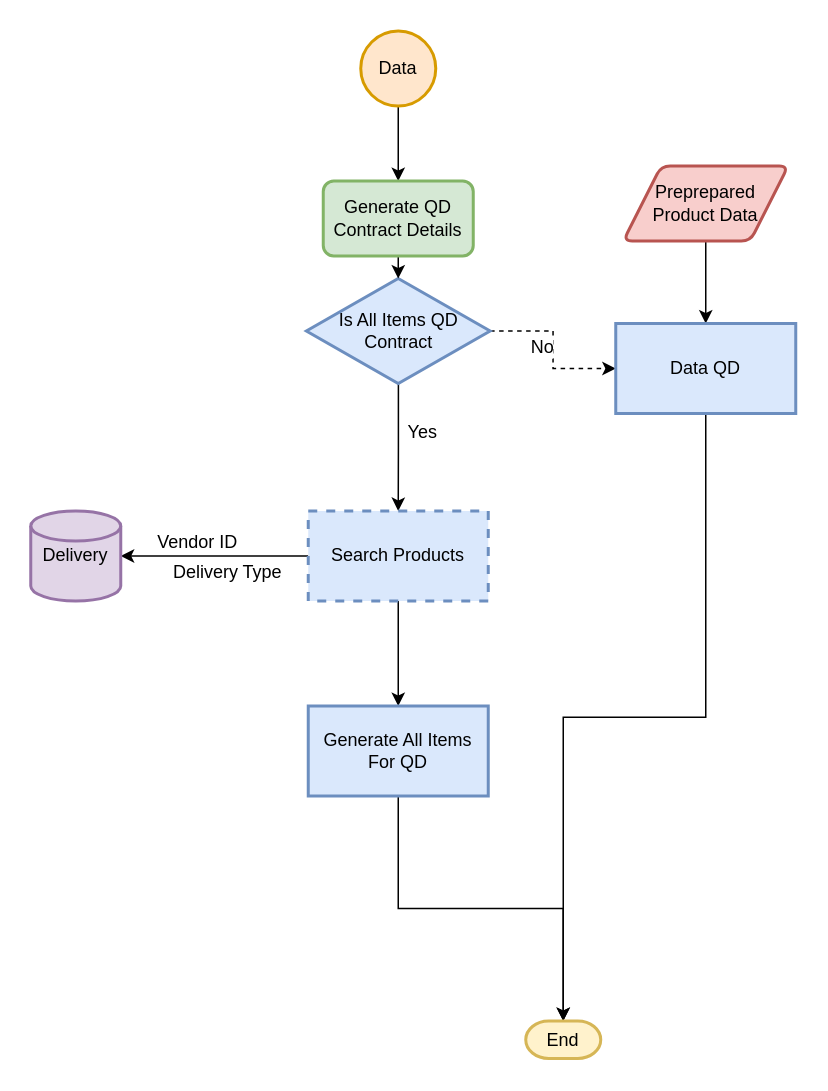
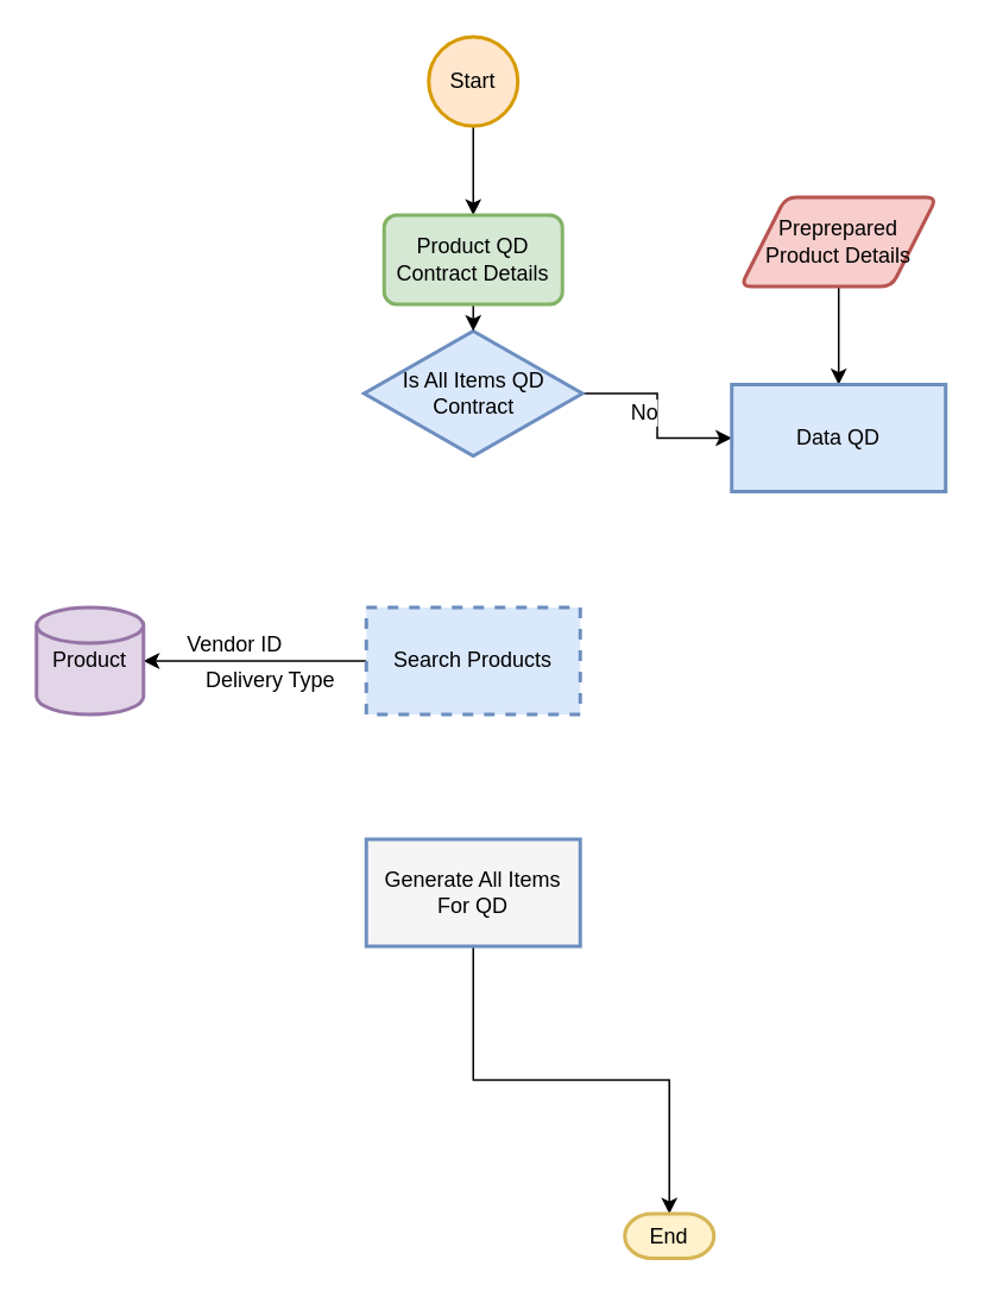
  <mxCell id="0" />
  <mxCell id="1" parent="0" />
  <mxCell id="2" style="edgeStyle=orthogonalEdgeStyle;rounded=0;orthogonalLoop=1;jettySize=auto;html=1;exitX=0.5;exitY=1;exitDx=0;exitDy=0;exitPerimeter=0;" parent="1" source="3" target="12" edge="1"><mxGeometry relative="1" as="geometry"><mxPoint x="430" y="100" as="targetPoint" /></mxGeometry></mxCell>
- <mxCell id="3" value="Data" style="strokeWidth=2;html=1;shape=mxgraph.flowchart.start_2;whiteSpace=wrap;fillColor=#ffe6cc;strokeColor=#d79b00;" parent="1" vertex="1"><mxGeometry x="240" y="20" width="50" height="50" as="geometry" /></mxCell>
+ <mxCell id="3" value="Start" style="strokeWidth=2;html=1;shape=mxgraph.flowchart.start_2;whiteSpace=wrap;fillColor=#ffe6cc;strokeColor=#d79b00;" parent="1" vertex="1"><mxGeometry x="240" y="20" width="50" height="50" as="geometry" /></mxCell>
  <mxCell id="4" style="edgeStyle=orthogonalEdgeStyle;rounded=0;orthogonalLoop=1;jettySize=auto;html=1;exitX=0.5;exitY=1;exitDx=0;exitDy=0;entryX=0.5;entryY=0;entryDx=0;entryDy=0;fontSize=12;" parent="1" source="5" target="14" edge="1"><mxGeometry relative="1" as="geometry" /></mxCell>
- <mxCell id="5" value="Preprepared Product Data" style="shape=parallelogram;html=1;strokeWidth=2;perimeter=parallelogramPerimeter;whiteSpace=wrap;rounded=1;arcSize=12;size=0.23;fillColor=#f8cecc;strokeColor=#b85450;" parent="1" vertex="1"><mxGeometry x="415" y="110" width="110" height="50" as="geometry" /></mxCell>
- <mxCell id="6" value="" style="edgeStyle=orthogonalEdgeStyle;rounded=0;orthogonalLoop=1;jettySize=auto;html=1;dashed=1;" parent="1" source="10" target="14" edge="1"><mxGeometry relative="1" as="geometry" /></mxCell>
+ <mxCell id="5" value="Preprepared Product Details" style="shape=parallelogram;html=1;strokeWidth=2;perimeter=parallelogramPerimeter;whiteSpace=wrap;rounded=1;arcSize=12;size=0.23;fillColor=#f8cecc;strokeColor=#b85450;" parent="1" vertex="1"><mxGeometry x="415" y="110" width="110" height="50" as="geometry" /></mxCell>
+ <mxCell id="6" value="" style="edgeStyle=orthogonalEdgeStyle;rounded=0;orthogonalLoop=1;jettySize=auto;html=1;" parent="1" source="10" target="14" edge="1"><mxGeometry relative="1" as="geometry" /></mxCell>
  <mxCell id="7" value="No" style="edgeLabel;html=1;align=center;verticalAlign=middle;resizable=0;points=[];fontSize=12;" parent="6" vertex="1" connectable="0"><mxGeometry x="0.195" y="2" relative="1" as="geometry"><mxPoint x="-10" y="-13" as="offset" /></mxGeometry></mxCell>
- <mxCell id="8" value="" style="edgeStyle=orthogonalEdgeStyle;rounded=0;orthogonalLoop=1;jettySize=auto;html=1;" parent="1" source="10" target="19" edge="1"><mxGeometry relative="1" as="geometry" /></mxCell>
- <mxCell id="9" value="Yes" style="edgeLabel;html=1;align=center;verticalAlign=middle;resizable=0;points=[];fontSize=12;" parent="8" vertex="1" connectable="0"><mxGeometry x="-0.248" y="-1" relative="1" as="geometry"><mxPoint x="16" as="offset" /></mxGeometry></mxCell>
  <mxCell id="10" value="Is All Items QD Contract" style="strokeWidth=2;html=1;shape=mxgraph.flowchart.decision;whiteSpace=wrap;fillColor=#dae8fc;strokeColor=#6c8ebf;" parent="1" vertex="1"><mxGeometry x="203.75" y="185" width="122.5" height="70" as="geometry" /></mxCell>
  <mxCell id="11" style="edgeStyle=orthogonalEdgeStyle;rounded=0;orthogonalLoop=1;jettySize=auto;html=1;exitX=0.5;exitY=1;exitDx=0;exitDy=0;entryX=0.5;entryY=0;entryDx=0;entryDy=0;entryPerimeter=0;" parent="1" source="12" target="10" edge="1"><mxGeometry relative="1" as="geometry" /></mxCell>
- <mxCell id="12" value="Generate QD Contract Details" style="rounded=1;whiteSpace=wrap;html=1;absoluteArcSize=1;arcSize=14;strokeWidth=2;fillColor=#d5e8d4;strokeColor=#82b366;" parent="1" vertex="1"><mxGeometry x="215" y="120" width="100" height="50" as="geometry" /></mxCell>
- <mxCell id="13" value="" style="edgeStyle=orthogonalEdgeStyle;rounded=0;orthogonalLoop=1;jettySize=auto;html=1;fontSize=12;exitX=0.5;exitY=1;exitDx=0;exitDy=0;entryX=0.5;entryY=0;entryDx=0;entryDy=0;entryPerimeter=0;" parent="1" source="14" target="23" edge="1"><mxGeometry relative="1" as="geometry"><mxPoint x="385" y="650" as="targetPoint" /></mxGeometry></mxCell>
+ <mxCell id="12" value="Product QD Contract Details" style="rounded=1;whiteSpace=wrap;html=1;absoluteArcSize=1;arcSize=14;strokeWidth=2;fillColor=#d5e8d4;strokeColor=#82b366;" parent="1" vertex="1"><mxGeometry x="215" y="120" width="100" height="50" as="geometry" /></mxCell>
  <mxCell id="14" value="Data QD" style="whiteSpace=wrap;html=1;strokeColor=#6c8ebf;strokeWidth=2;fillColor=#dae8fc;" parent="1" vertex="1"><mxGeometry x="410" y="215" width="120" height="60" as="geometry" /></mxCell>
  <mxCell id="15" style="edgeStyle=orthogonalEdgeStyle;rounded=0;orthogonalLoop=1;jettySize=auto;html=1;entryX=1;entryY=0.5;entryDx=0;entryDy=0;entryPerimeter=0;fontSize=12;" parent="1" source="19" target="20" edge="1"><mxGeometry relative="1" as="geometry" /></mxCell>
  <mxCell id="16" value="Vendor ID" style="edgeLabel;html=1;align=center;verticalAlign=middle;resizable=0;points=[];fontSize=12;" parent="15" vertex="1" connectable="0"><mxGeometry x="0.2" y="-1" relative="1" as="geometry"><mxPoint y="-9" as="offset" /></mxGeometry></mxCell>
  <mxCell id="17" value="Delivery Type" style="edgeLabel;html=1;align=center;verticalAlign=middle;resizable=0;points=[];fontSize=12;" parent="15" vertex="1" connectable="0"><mxGeometry x="-0.664" relative="1" as="geometry"><mxPoint x="-34" y="10" as="offset" /></mxGeometry></mxCell>
- <mxCell id="18" value="" style="edgeStyle=orthogonalEdgeStyle;rounded=0;orthogonalLoop=1;jettySize=auto;html=1;fontSize=12;" parent="1" source="19" target="22" edge="1"><mxGeometry relative="1" as="geometry" /></mxCell>
  <mxCell id="19" value="Search Products" style="whiteSpace=wrap;html=1;strokeColor=#6c8ebf;strokeWidth=2;fillColor=#dae8fc;dashed=1;" parent="1" vertex="1"><mxGeometry x="205" y="340" width="120" height="60" as="geometry" /></mxCell>
- <mxCell id="20" value="Delivery" style="strokeWidth=2;html=1;shape=mxgraph.flowchart.database;whiteSpace=wrap;fontSize=12;fillColor=#e1d5e7;strokeColor=#9673a6;" parent="1" vertex="1"><mxGeometry x="20" y="340" width="60" height="60" as="geometry" /></mxCell>
+ <mxCell id="20" value="Product" style="strokeWidth=2;html=1;shape=mxgraph.flowchart.database;whiteSpace=wrap;fontSize=12;fillColor=#e1d5e7;strokeColor=#9673a6;" parent="1" vertex="1"><mxGeometry x="20" y="340" width="60" height="60" as="geometry" /></mxCell>
  <mxCell id="21" style="edgeStyle=orthogonalEdgeStyle;rounded=0;orthogonalLoop=1;jettySize=auto;html=1;exitX=0.5;exitY=1;exitDx=0;exitDy=0;entryX=0.5;entryY=0;entryDx=0;entryDy=0;fontSize=12;entryPerimeter=0;" parent="1" source="22" target="23" edge="1"><mxGeometry relative="1" as="geometry"><mxPoint x="385" y="650" as="targetPoint" /></mxGeometry></mxCell>
- <mxCell id="22" value="Generate All Items For QD" style="whiteSpace=wrap;html=1;strokeColor=#6c8ebf;strokeWidth=2;fillColor=#dae8fc;" parent="1" vertex="1"><mxGeometry x="205" y="470" width="120" height="60" as="geometry" /></mxCell>
+ <mxCell id="22" value="Generate All Items For QD" style="whiteSpace=wrap;html=1;strokeColor=#6c8ebf;strokeWidth=2;fillColor=#f5f5f5;" parent="1" vertex="1"><mxGeometry x="205" y="470" width="120" height="60" as="geometry" /></mxCell>
  <mxCell id="23" value="End" style="strokeWidth=2;html=1;shape=mxgraph.flowchart.terminator;whiteSpace=wrap;fontSize=12;fillColor=#fff2cc;strokeColor=#d6b656;" parent="1" vertex="1"><mxGeometry x="350" y="680" width="50" height="25" as="geometry" /></mxCell>
